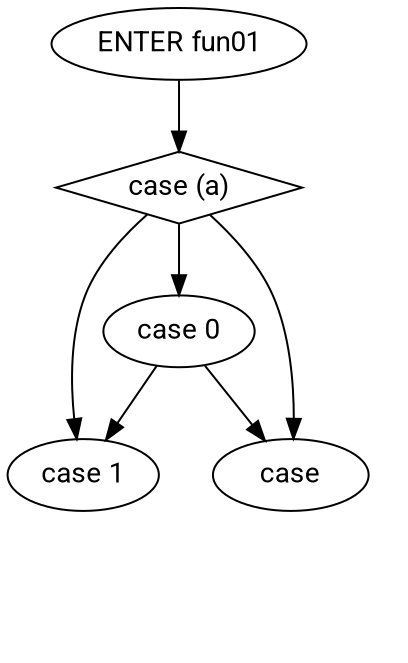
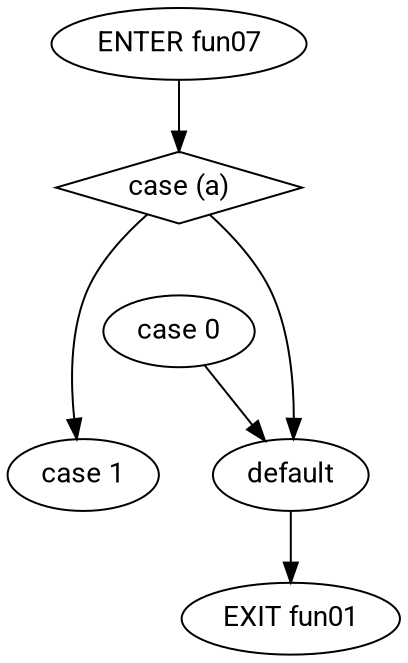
  digraph {
    fontname=Roboto
    node [fontname=Roboto]
    edge [fontname=Roboto]
-   n1 [label="ENTER fun01"]
+   n1 [label="ENTER fun07"]
    n2 [label="case (a)" shape=diamond]
    n3 [label="case 0"]
    n4 [label="case 1"]
-   n5 [label=case]
+   n5 [label=default]
+   n6 [label="EXIT fun01"]
    n1 -> n2
-   n2 -> n3
    n2 -> n4
    n2 -> n5
-   n3 -> n4
    n3 -> n5
+   n5 -> n6
  }
